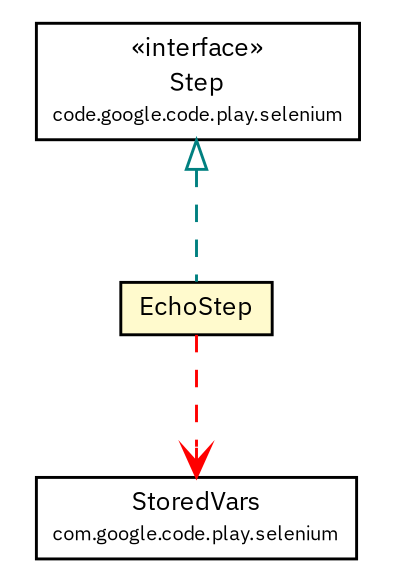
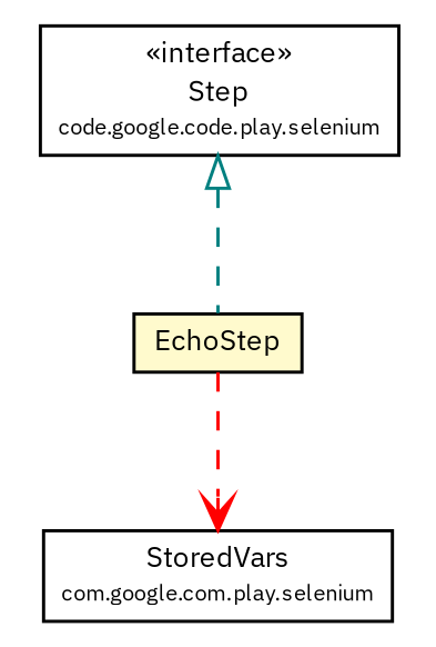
  digraph {
    fontname="IBM Plex Sans"
    node [fontcolor=black fontname="IBM Plex Sans" fontsize=9.0 shape=plaintext]
    edge [fontname="IBM Plex Sans" headport=p labelfontname=arial labelfontsize=10 style=dashed tailport=p]
-   n1 [label=<<table border="0" cellborder="1" cellspacing="0" cellpadding="2" port="p" href="../StoredVars.html"> 		<tr><td><table border="0" cellspacing="0" cellpadding="1"> 			<tr><td> StoredVars </td></tr> 			<tr><td><font point-size="7.0"> com.google.code.play.selenium </font></td></tr> 		</table></td></tr> 		</table>>]
+   n1 [label=<<table border="0" cellborder="1" cellspacing="0" cellpadding="2" port="p" href="../StoredVars.html"> 		<tr><td><table border="0" cellspacing="0" cellpadding="1"> 			<tr><td> StoredVars </td></tr> 			<tr><td><font point-size="7.0"> com.google.com.play.selenium </font></td></tr> 		</table></td></tr> 		</table>>]
    n2 [label=<<table border="0" cellborder="1" cellspacing="0" cellpadding="2" port="p" href="../Step.html"> 		<tr><td><table border="0" cellspacing="0" cellpadding="1"> 			<tr><td> &laquo;interface&raquo; </td></tr> 			<tr><td> Step </td></tr> 			<tr><td><font point-size="7.0"> code.google.code.play.selenium </font></td></tr> 		</table></td></tr> 		</table>>]
    n3 [label=<<table border="0" cellborder="1" cellspacing="0" cellpadding="2" port="p" bgcolor="lemonChiffon" href="./EchoStep.html"> 		<tr><td><table border="0" cellspacing="0" cellpadding="1"> 			<tr><td> EchoStep </td></tr> 		</table></td></tr> 		</table>>]
    n2 -> n3 [arrowtail=empty color=teal dir=back fontsize=10]
    n3 -> n1 [arrowhead=open color=red fontcolor=black fontsize=10.0]
  }
